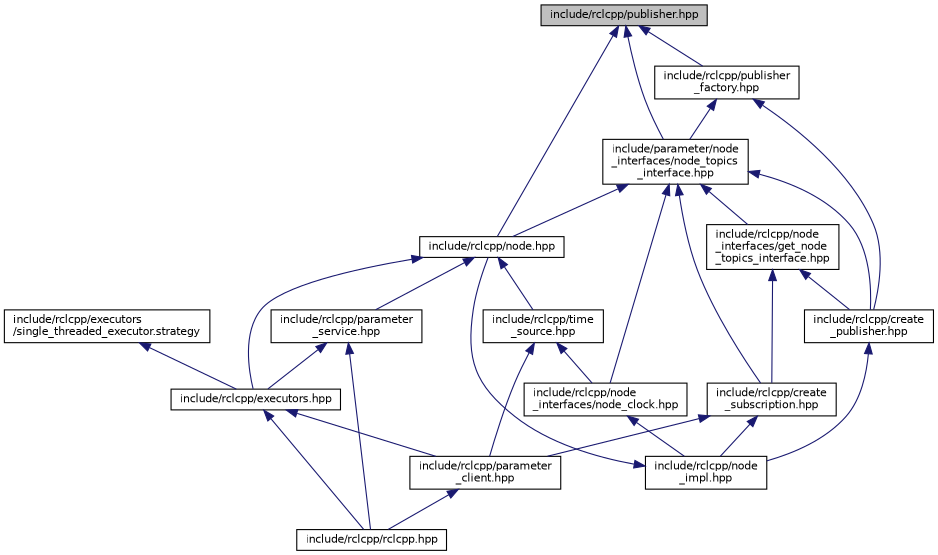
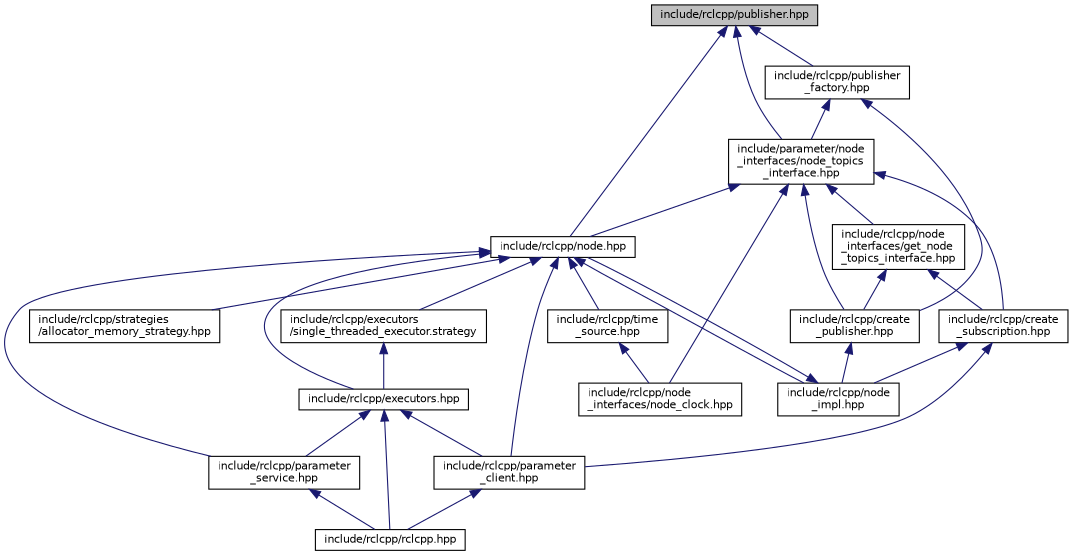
  digraph {
    fontname="DejaVu Sans"
    node [color=black fillcolor=white fontname="DejaVu Sans" fontsize=10 shape=record style=filled]
    edge [color=midnightblue dir=back fontname="DejaVu Sans" fontsize=10 labelfontname=Helvetica labelfontsize=10 style=solid]
    n1 [fillcolor=grey75 fontcolor=black height=0.2 label="include/rclcpp/publisher.hpp" width=0.4]
    n2 [height=0.2 label="include/rclcpp/node.hpp" width=0.4]
    n3 [height=0.2 label="include/parameter/node\l_interfaces/node_topics\l_interface.hpp" width=0.4]
    n4 [height=0.2 label="include/rclcpp/publisher\l_factory.hpp" width=0.4]
    n5 [height=0.2 label="include/rclcpp/executors\l/single_threaded_executor.strategy" width=0.4]
    n6 [height=0.2 label="include/rclcpp/executors.hpp" width=0.4]
    n7 [height=0.2 label="include/rclcpp/parameter\l_client.hpp" width=0.4]
    n8 [height=0.2 label="include/rclcpp/parameter\l_service.hpp" width=0.4]
    n9 [height=0.2 label="include/rclcpp/node\l_impl.hpp" width=0.4]
+   n10 [height=0.2 label="include/rclcpp/strategies\l/allocator_memory_strategy.hpp" width=0.4]
    n11 [height=0.2 label="include/rclcpp/time\l_source.hpp" width=0.4]
    n12 [height=0.2 label="include/rclcpp/node\l_interfaces/node_clock.hpp" width=0.4]
    n13 [height=0.2 label="include/rclcpp/create\l_publisher.hpp" width=0.4]
    n14 [height=0.2 label="include/rclcpp/create\l_subscription.hpp" width=0.4]
    n15 [height=0.2 label="include/rclcpp/node\l_interfaces/get_node\l_topics_interface.hpp" width=0.4]
    n16 [height=0.2 label="include/rclcpp/rclcpp.hpp" width=0.4]
    n1 -> n2
    n1 -> n3
    n1 -> n4
+   n2 -> n5
    n2 -> n6
-   n11 -> n7
+   n2 -> n7
    n2 -> n8
-   n12 -> n9
+   n2 -> n9
+   n2 -> n10
    n2 -> n11
    n3 -> n2
    n3 -> n12
    n3 -> n13
    n3 -> n14
    n3 -> n15
    n4 -> n3
    n4 -> n13
    n5 -> n6
    n6 -> n7
-   n8 -> n6
+   n6 -> n8
    n6 -> n16
    n7 -> n16
    n8 -> n16
    n9 -> n2
    n11 -> n12
    n13 -> n9
    n14 -> n7
    n14 -> n9
    n15 -> n13
    n15 -> n14
  }
